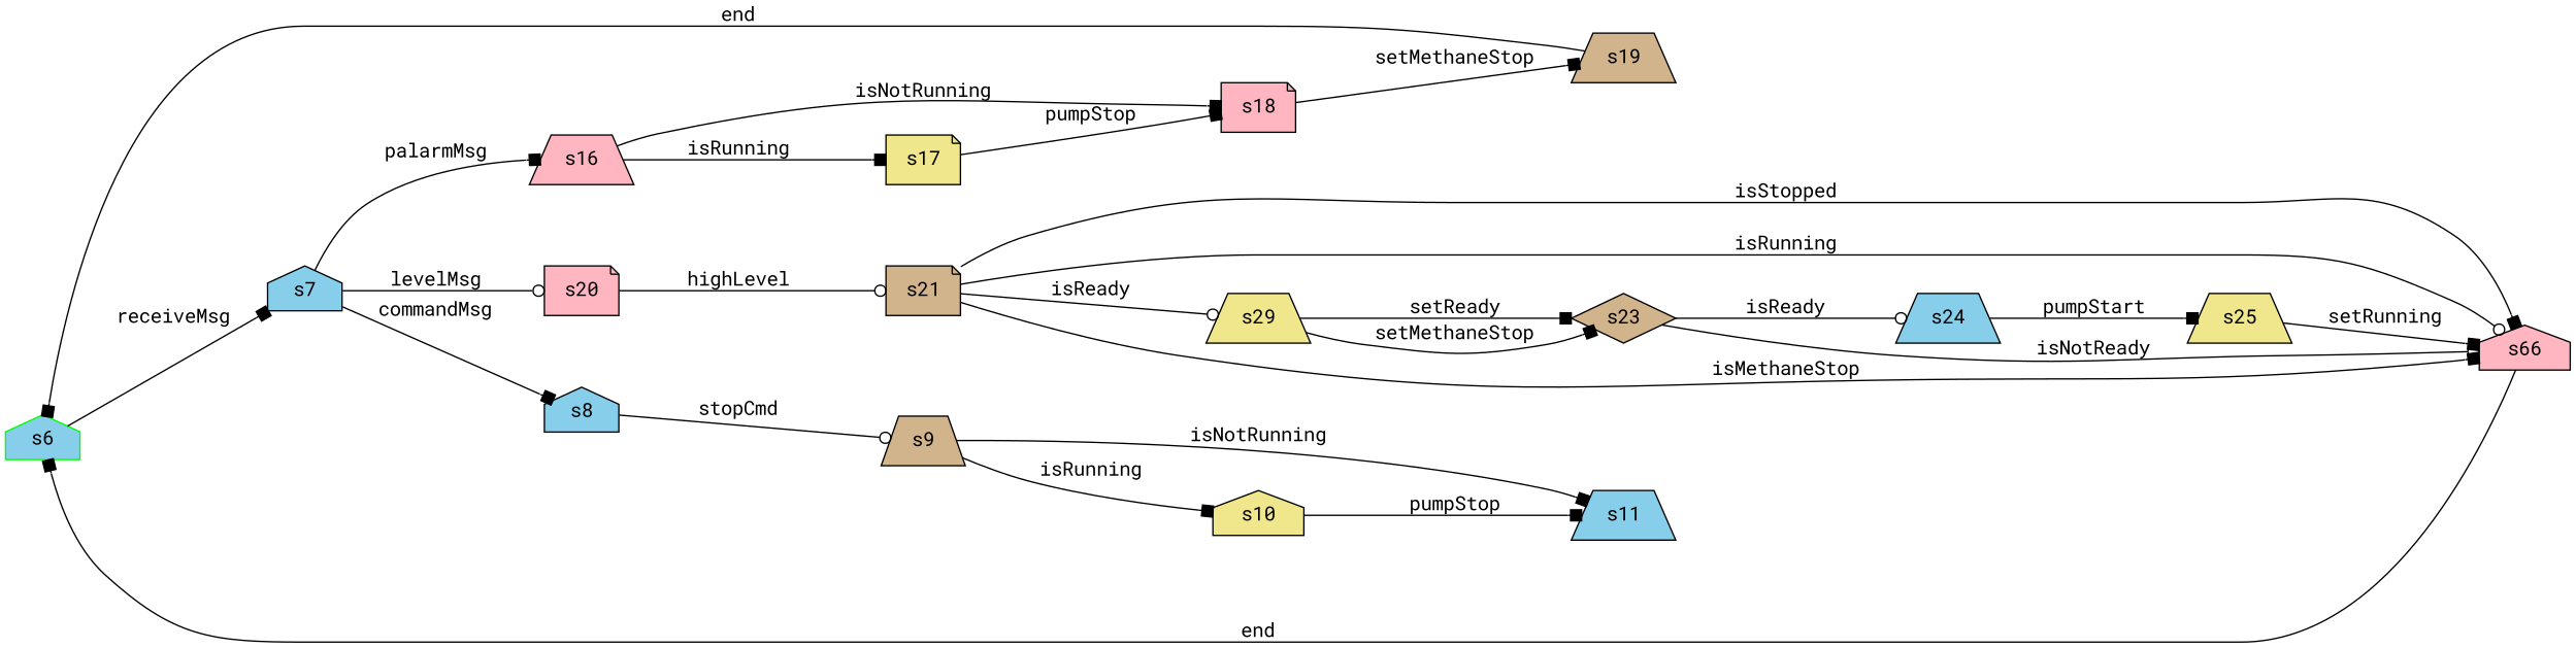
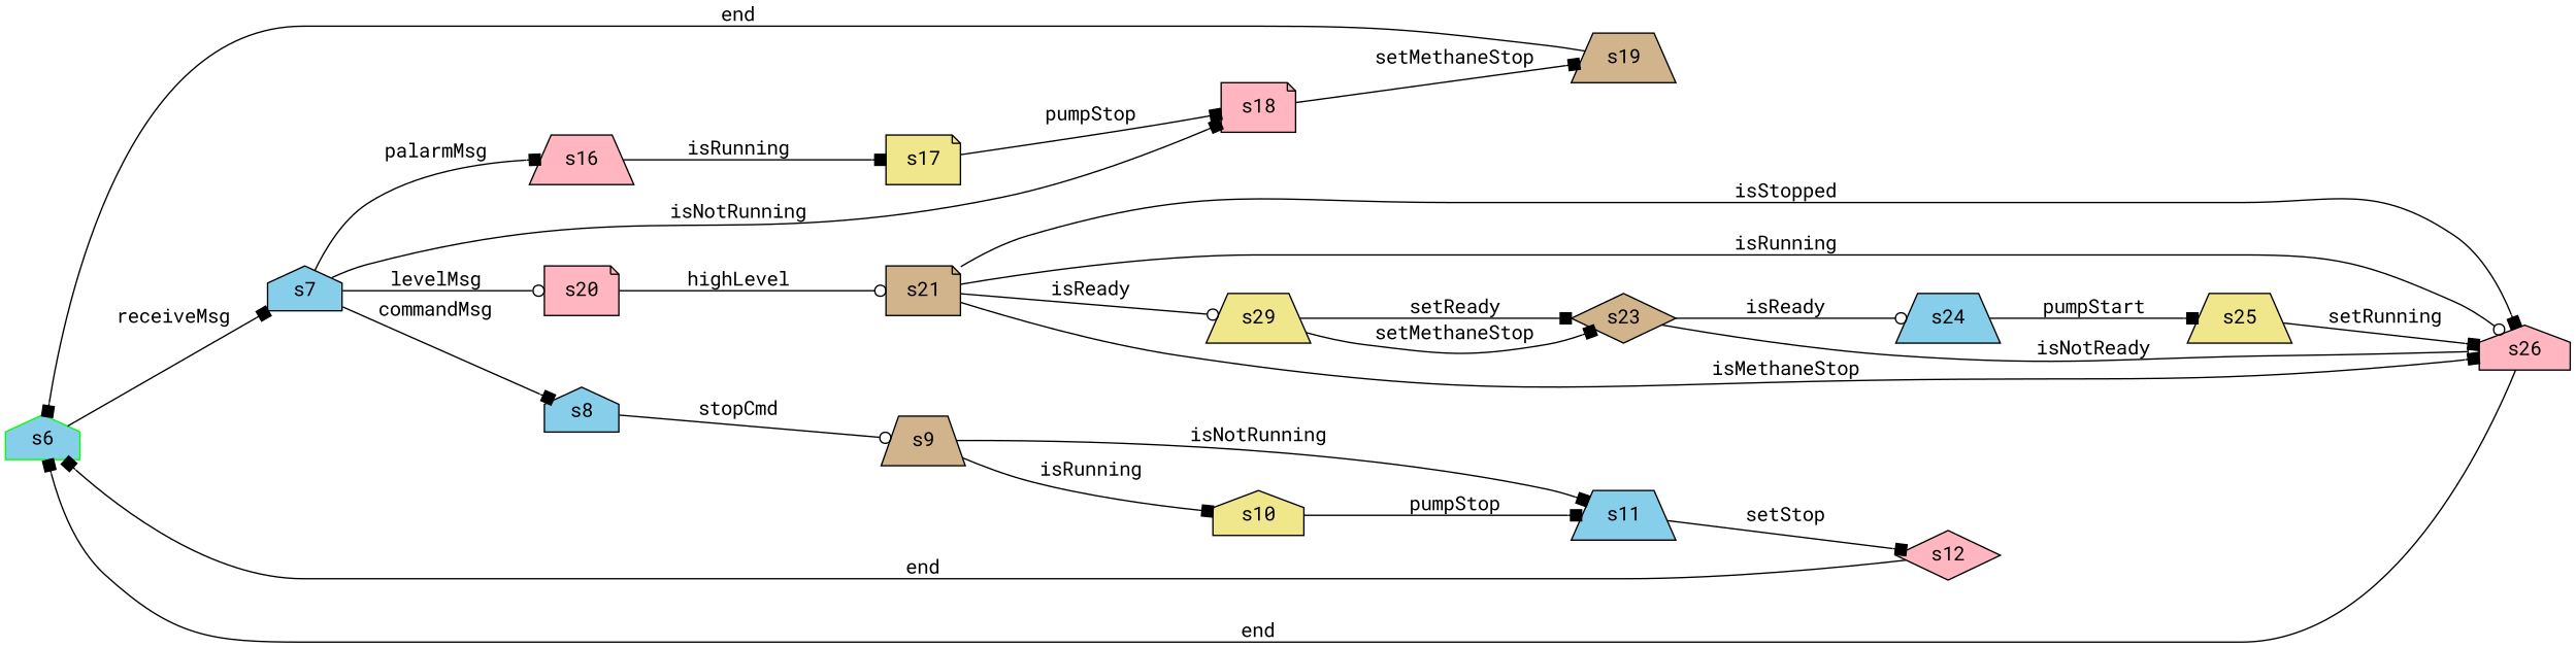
  digraph {
    fontname="Roboto Mono"
    rankdir=LR
    node [fillcolor=skyblue fontname="Roboto Mono" shape=trapezium style=filled]
    edge [arrowhead=box fontname="Roboto Mono"]
    n1 [color=green label=s6 shape=house]
    n2 [label=s7 shape=house]
    n3 [fillcolor=lightpink label=s16]
    n4 [fillcolor=lightpink label=s20 shape=note]
    n5 [label=s8 shape=house]
    n6 [fillcolor=khaki label=s17 shape=note]
    n7 [fillcolor=lightpink label=s18 shape=note]
    n8 [fillcolor=tan label=s21 shape=note]
    n9 [fillcolor=tan label=s9]
    n10 [fillcolor=tan label=s19]
    n11 [fillcolor=khaki label=s29]
-   n12 [fillcolor=lightpink label=s66 shape=house]
+   n12 [fillcolor=lightpink label=s26 shape=house]
    n13 [fillcolor=khaki label=s10 shape=house]
    n14 [label=s11]
+   n15 [fillcolor=lightpink label=s12 shape=diamond]
    n16 [fillcolor=tan label=s23 shape=diamond]
    n17 [label=s24]
    n18 [fillcolor=khaki label=s25]
    n1 -> n2 [label=" receiveMsg "]
    n2 -> n3 [label=" palarmMsg "]
    n2 -> n4 [arrowhead=odot label=" levelMsg "]
    n2 -> n5 [label=" commandMsg "]
    n3 -> n6 [label=" isRunning "]
-   n3 -> n7 [label=" isNotRunning "]
+   n2 -> n7 [label=" isNotRunning "]
    n4 -> n8 [arrowhead=odot label=" highLevel "]
    n5 -> n9 [arrowhead=odot label=" stopCmd "]
    n6 -> n7 [label=" pumpStop "]
    n7 -> n10 [label=" setMethaneStop "]
    n8 -> n11 [arrowhead=odot label=" isReady "]
    n8 -> n12 [label=" isMethaneStop "]
    n8 -> n12 [label=" isStopped "]
    n8 -> n12 [arrowhead=odot label=" isRunning "]
    n9 -> n13 [label=" isRunning "]
    n9 -> n14 [label=" isNotRunning "]
    n10 -> n1 [label=" end "]
    n11 -> n16 [label=" setReady "]
    n11 -> n16 [label=" setMethaneStop "]
    n12 -> n1 [label=" end "]
    n13 -> n14 [label=" pumpStop "]
+   n14 -> n15 [label=" setStop "]
+   n15 -> n1 [label=" end "]
    n16 -> n12 [arrowhead=odot label=" isNotReady "]
    n16 -> n17 [arrowhead=odot label=" isReady "]
    n17 -> n18 [label=" pumpStart "]
    n18 -> n12 [label=" setRunning "]
  }
